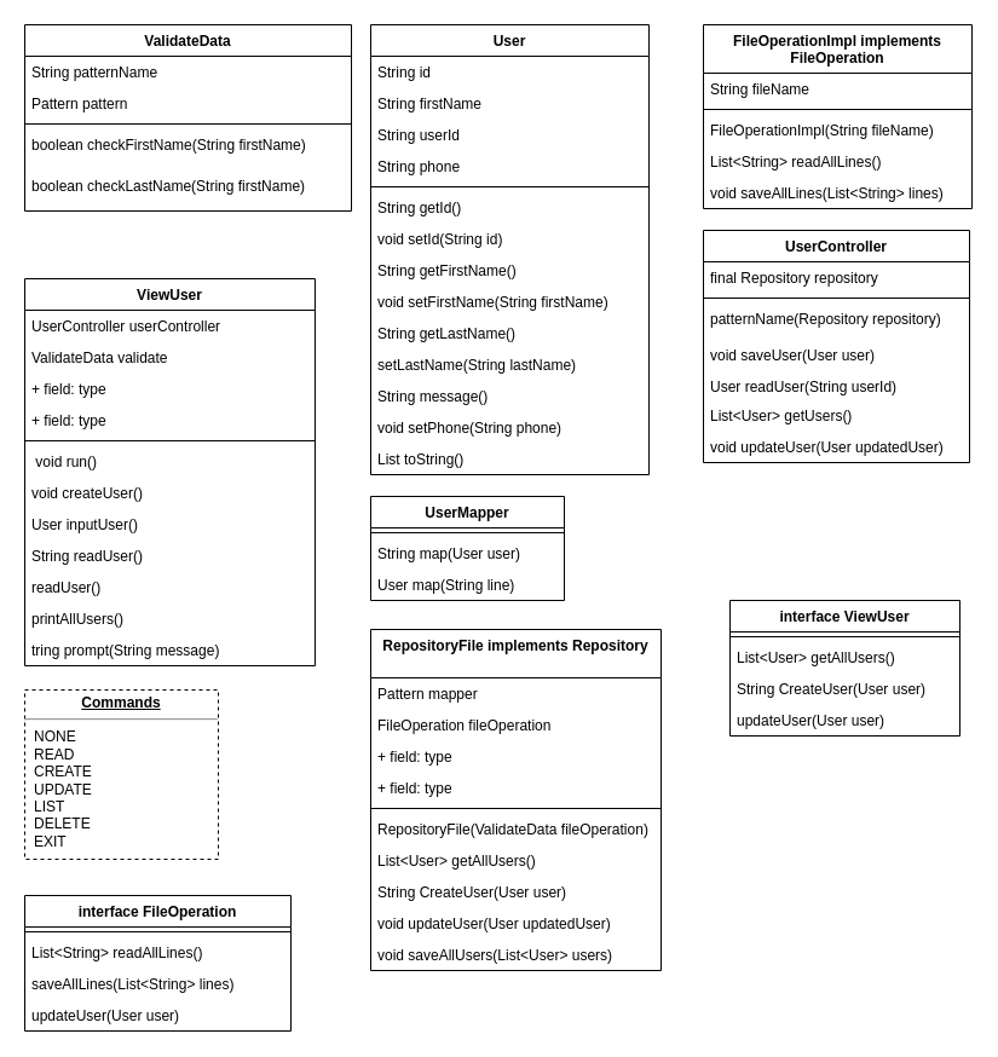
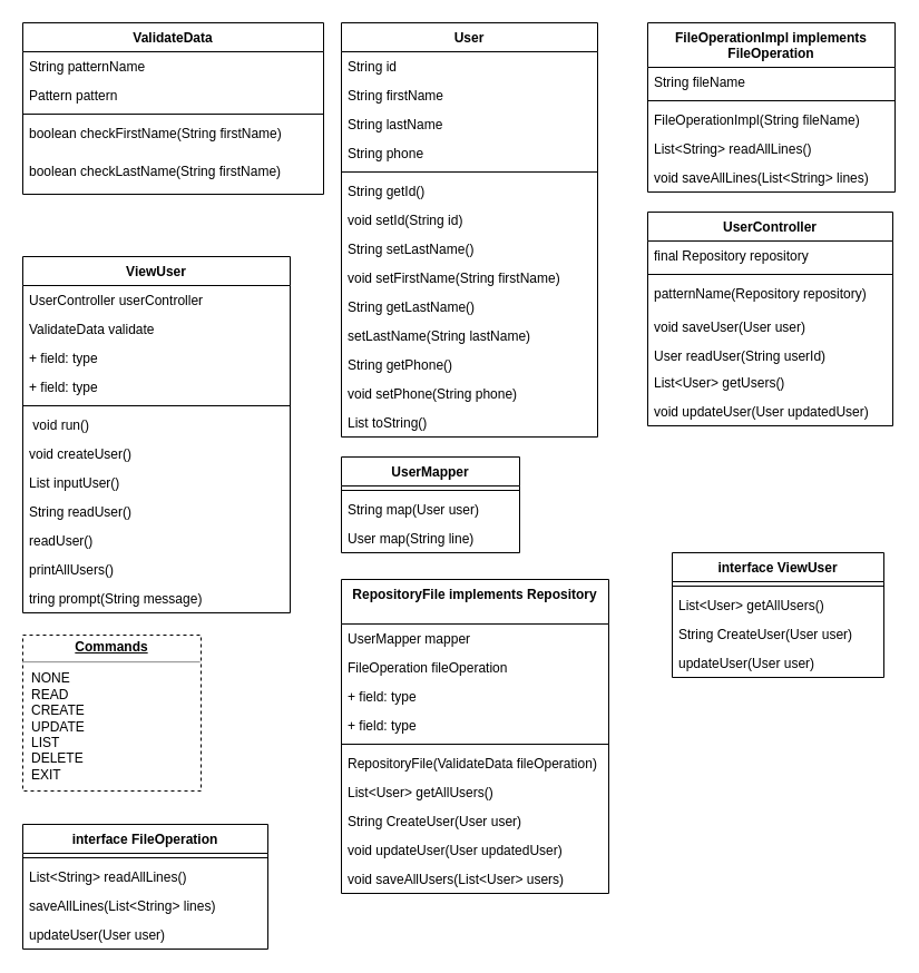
  <mxCell id="0" />
  <mxCell id="1" parent="0" />
  <mxCell id="2" value="ValidateData" style="swimlane;fontStyle=1;align=center;verticalAlign=top;childLayout=stackLayout;horizontal=1;startSize=26;horizontalStack=0;resizeParent=1;resizeParentMax=0;resizeLast=0;collapsible=1;marginBottom=0;whiteSpace=wrap;fillColor=default;fontColor=default;" parent="1" vertex="1"><mxGeometry x="20" y="20" width="270" height="154" as="geometry" /></mxCell>
  <mxCell id="3" value="String patternName" style="text;strokeColor=none;fillColor=none;align=left;verticalAlign=top;spacingLeft=4;spacingRight=4;overflow=hidden;rotatable=0;points=[[0,0.5],[1,0.5]];portConstraint=eastwest;whiteSpace=wrap;" parent="2" vertex="1"><mxGeometry y="26" width="270" height="26" as="geometry" /></mxCell>
  <mxCell id="4" value="Pattern pattern" style="text;strokeColor=none;fillColor=none;align=left;verticalAlign=top;spacingLeft=4;spacingRight=4;overflow=hidden;rotatable=0;points=[[0,0.5],[1,0.5]];portConstraint=eastwest;whiteSpace=wrap;" vertex="1" parent="2"><mxGeometry y="52" width="270" height="26" as="geometry" /></mxCell>
  <mxCell id="5" value="" style="line;strokeWidth=1;fillColor=none;align=left;verticalAlign=middle;spacingTop=-1;spacingLeft=3;spacingRight=3;rotatable=0;labelPosition=right;points=[];portConstraint=eastwest;strokeColor=inherit;" parent="2" vertex="1"><mxGeometry y="78" width="270" height="8" as="geometry" /></mxCell>
  <mxCell id="6" value="boolean checkFirstName(String firstName)" style="text;strokeColor=none;fillColor=none;align=left;verticalAlign=top;spacingLeft=4;spacingRight=4;overflow=hidden;rotatable=0;points=[[0,0.5],[1,0.5]];portConstraint=eastwest;whiteSpace=wrap;" parent="2" vertex="1"><mxGeometry y="86" width="270" height="34" as="geometry" /></mxCell>
  <mxCell id="7" value="boolean checkLastName(String firstName)" style="text;strokeColor=none;fillColor=none;align=left;verticalAlign=top;spacingLeft=4;spacingRight=4;overflow=hidden;rotatable=0;points=[[0,0.5],[1,0.5]];portConstraint=eastwest;whiteSpace=wrap;" vertex="1" parent="2"><mxGeometry y="120" width="270" height="34" as="geometry" /></mxCell>
  <mxCell id="8" value="&lt;p style=&quot;margin:0px;margin-top:4px;text-align:center;text-decoration:underline;&quot;&gt;&lt;b&gt;Commands&lt;/b&gt;&lt;/p&gt;&lt;hr&gt;&lt;p style=&quot;margin:0px;margin-left:8px;&quot;&gt;NONE&lt;/p&gt;&lt;p style=&quot;margin:0px;margin-left:8px;&quot;&gt;READ&lt;/p&gt;&lt;p style=&quot;margin:0px;margin-left:8px;&quot;&gt;CREATE&lt;/p&gt;&lt;p style=&quot;margin:0px;margin-left:8px;&quot;&gt;UPDATE&lt;/p&gt;&lt;p style=&quot;margin:0px;margin-left:8px;&quot;&gt;LIST&lt;/p&gt;&lt;p style=&quot;margin:0px;margin-left:8px;&quot;&gt;DELETE&lt;/p&gt;&lt;p style=&quot;margin:0px;margin-left:8px;&quot;&gt;EXIT&lt;/p&gt;" style="verticalAlign=top;align=left;overflow=fill;fontSize=12;fontFamily=Helvetica;html=1;whiteSpace=wrap;dashed=1;" vertex="1" parent="1"><mxGeometry x="20" y="570" width="160" height="140" as="geometry" /></mxCell>
  <mxCell id="9" value="ViewUser" style="swimlane;fontStyle=1;align=center;verticalAlign=top;childLayout=stackLayout;horizontal=1;startSize=26;horizontalStack=0;resizeParent=1;resizeParentMax=0;resizeLast=0;collapsible=1;marginBottom=0;whiteSpace=wrap;" vertex="1" parent="1"><mxGeometry x="20" y="230" width="240" height="320" as="geometry" /></mxCell>
  <mxCell id="10" value="UserController userController" style="text;strokeColor=none;fillColor=none;align=left;verticalAlign=top;spacingLeft=4;spacingRight=4;overflow=hidden;rotatable=0;points=[[0,0.5],[1,0.5]];portConstraint=eastwest;" vertex="1" parent="9"><mxGeometry y="26" width="240" height="26" as="geometry" /></mxCell>
  <mxCell id="11" value="ValidateData validate" style="text;strokeColor=none;fillColor=none;align=left;verticalAlign=top;spacingLeft=4;spacingRight=4;overflow=hidden;rotatable=0;points=[[0,0.5],[1,0.5]];portConstraint=eastwest;" vertex="1" parent="9"><mxGeometry y="52" width="240" height="26" as="geometry" /></mxCell>
  <mxCell id="12" value="+ field: type" style="text;strokeColor=none;fillColor=none;align=left;verticalAlign=top;spacingLeft=4;spacingRight=4;overflow=hidden;rotatable=0;points=[[0,0.5],[1,0.5]];portConstraint=eastwest;" vertex="1" parent="9"><mxGeometry y="78" width="240" height="26" as="geometry" /></mxCell>
  <mxCell id="13" value="+ field: type" style="text;strokeColor=none;fillColor=none;align=left;verticalAlign=top;spacingLeft=4;spacingRight=4;overflow=hidden;rotatable=0;points=[[0,0.5],[1,0.5]];portConstraint=eastwest;" vertex="1" parent="9"><mxGeometry y="104" width="240" height="26" as="geometry" /></mxCell>
  <mxCell id="14" value="" style="line;strokeWidth=1;fillColor=none;align=left;verticalAlign=middle;spacingTop=-1;spacingLeft=3;spacingRight=3;rotatable=0;labelPosition=right;points=[];portConstraint=eastwest;strokeColor=inherit;" vertex="1" parent="9"><mxGeometry y="130" width="240" height="8" as="geometry" /></mxCell>
  <mxCell id="15" value=" void run()" style="text;strokeColor=none;fillColor=none;align=left;verticalAlign=top;spacingLeft=4;spacingRight=4;overflow=hidden;rotatable=0;points=[[0,0.5],[1,0.5]];portConstraint=eastwest;" vertex="1" parent="9"><mxGeometry y="138" width="240" height="26" as="geometry" /></mxCell>
  <mxCell id="16" value="void createUser()" style="text;strokeColor=none;fillColor=none;align=left;verticalAlign=top;spacingLeft=4;spacingRight=4;overflow=hidden;rotatable=0;points=[[0,0.5],[1,0.5]];portConstraint=eastwest;" vertex="1" parent="9"><mxGeometry y="164" width="240" height="26" as="geometry" /></mxCell>
- <mxCell id="17" value="User inputUser()" style="text;strokeColor=none;fillColor=none;align=left;verticalAlign=top;spacingLeft=4;spacingRight=4;overflow=hidden;rotatable=0;points=[[0,0.5],[1,0.5]];portConstraint=eastwest;" vertex="1" parent="9"><mxGeometry y="190" width="240" height="26" as="geometry" /></mxCell>
+ <mxCell id="17" value="List inputUser()" style="text;strokeColor=none;fillColor=none;align=left;verticalAlign=top;spacingLeft=4;spacingRight=4;overflow=hidden;rotatable=0;points=[[0,0.5],[1,0.5]];portConstraint=eastwest;" vertex="1" parent="9"><mxGeometry y="190" width="240" height="26" as="geometry" /></mxCell>
  <mxCell id="18" value="String readUser()" style="text;strokeColor=none;fillColor=none;align=left;verticalAlign=top;spacingLeft=4;spacingRight=4;overflow=hidden;rotatable=0;points=[[0,0.5],[1,0.5]];portConstraint=eastwest;" vertex="1" parent="9"><mxGeometry y="216" width="240" height="26" as="geometry" /></mxCell>
  <mxCell id="19" value="readUser()" style="text;strokeColor=none;fillColor=none;align=left;verticalAlign=top;spacingLeft=4;spacingRight=4;overflow=hidden;rotatable=0;points=[[0,0.5],[1,0.5]];portConstraint=eastwest;" vertex="1" parent="9"><mxGeometry y="242" width="240" height="26" as="geometry" /></mxCell>
  <mxCell id="20" value="printAllUsers()" style="text;strokeColor=none;fillColor=none;align=left;verticalAlign=top;spacingLeft=4;spacingRight=4;overflow=hidden;rotatable=0;points=[[0,0.5],[1,0.5]];portConstraint=eastwest;" vertex="1" parent="9"><mxGeometry y="268" width="240" height="26" as="geometry" /></mxCell>
  <mxCell id="21" value="tring prompt(String message)" style="text;strokeColor=none;fillColor=none;align=left;verticalAlign=top;spacingLeft=4;spacingRight=4;overflow=hidden;rotatable=0;points=[[0,0.5],[1,0.5]];portConstraint=eastwest;" vertex="1" parent="9"><mxGeometry y="294" width="240" height="26" as="geometry" /></mxCell>
  <mxCell id="22" value="User" style="swimlane;fontStyle=1;align=center;verticalAlign=top;childLayout=stackLayout;horizontal=1;startSize=26;horizontalStack=0;resizeParent=1;resizeParentMax=0;resizeLast=0;collapsible=1;marginBottom=0;" vertex="1" parent="1"><mxGeometry x="306" y="20" width="230" height="372" as="geometry" /></mxCell>
  <mxCell id="23" value="String id" style="text;strokeColor=none;fillColor=none;align=left;verticalAlign=top;spacingLeft=4;spacingRight=4;overflow=hidden;rotatable=0;points=[[0,0.5],[1,0.5]];portConstraint=eastwest;" vertex="1" parent="22"><mxGeometry y="26" width="230" height="26" as="geometry" /></mxCell>
  <mxCell id="24" value="String firstName" style="text;strokeColor=none;fillColor=none;align=left;verticalAlign=top;spacingLeft=4;spacingRight=4;overflow=hidden;rotatable=0;points=[[0,0.5],[1,0.5]];portConstraint=eastwest;" vertex="1" parent="22"><mxGeometry y="52" width="230" height="26" as="geometry" /></mxCell>
- <mxCell id="25" value="String userId" style="text;strokeColor=none;fillColor=none;align=left;verticalAlign=top;spacingLeft=4;spacingRight=4;overflow=hidden;rotatable=0;points=[[0,0.5],[1,0.5]];portConstraint=eastwest;" vertex="1" parent="22"><mxGeometry y="78" width="230" height="26" as="geometry" /></mxCell>
+ <mxCell id="25" value="String lastName" style="text;strokeColor=none;fillColor=none;align=left;verticalAlign=top;spacingLeft=4;spacingRight=4;overflow=hidden;rotatable=0;points=[[0,0.5],[1,0.5]];portConstraint=eastwest;" vertex="1" parent="22"><mxGeometry y="78" width="230" height="26" as="geometry" /></mxCell>
  <mxCell id="26" value="String phone" style="text;strokeColor=none;fillColor=none;align=left;verticalAlign=top;spacingLeft=4;spacingRight=4;overflow=hidden;rotatable=0;points=[[0,0.5],[1,0.5]];portConstraint=eastwest;" vertex="1" parent="22"><mxGeometry y="104" width="230" height="26" as="geometry" /></mxCell>
  <mxCell id="27" value="" style="line;strokeWidth=1;fillColor=none;align=left;verticalAlign=middle;spacingTop=-1;spacingLeft=3;spacingRight=3;rotatable=0;labelPosition=right;points=[];portConstraint=eastwest;strokeColor=inherit;" vertex="1" parent="22"><mxGeometry y="130" width="230" height="8" as="geometry" /></mxCell>
  <mxCell id="28" value="String getId()" style="text;strokeColor=none;fillColor=none;align=left;verticalAlign=top;spacingLeft=4;spacingRight=4;overflow=hidden;rotatable=0;points=[[0,0.5],[1,0.5]];portConstraint=eastwest;" vertex="1" parent="22"><mxGeometry y="138" width="230" height="26" as="geometry" /></mxCell>
  <mxCell id="29" value=" void setId(String id)" style="text;strokeColor=none;fillColor=none;align=left;verticalAlign=top;spacingLeft=4;spacingRight=4;overflow=hidden;rotatable=0;points=[[0,0.5],[1,0.5]];portConstraint=eastwest;" vertex="1" parent="22"><mxGeometry y="164" width="230" height="26" as="geometry" /></mxCell>
- <mxCell id="30" value="String getFirstName()" style="text;strokeColor=none;fillColor=none;align=left;verticalAlign=top;spacingLeft=4;spacingRight=4;overflow=hidden;rotatable=0;points=[[0,0.5],[1,0.5]];portConstraint=eastwest;" vertex="1" parent="22"><mxGeometry y="190" width="230" height="26" as="geometry" /></mxCell>
+ <mxCell id="30" value="String setLastName()" style="text;strokeColor=none;fillColor=none;align=left;verticalAlign=top;spacingLeft=4;spacingRight=4;overflow=hidden;rotatable=0;points=[[0,0.5],[1,0.5]];portConstraint=eastwest;" vertex="1" parent="22"><mxGeometry y="190" width="230" height="26" as="geometry" /></mxCell>
  <mxCell id="31" value="void setFirstName(String firstName)" style="text;strokeColor=none;fillColor=none;align=left;verticalAlign=top;spacingLeft=4;spacingRight=4;overflow=hidden;rotatable=0;points=[[0,0.5],[1,0.5]];portConstraint=eastwest;" vertex="1" parent="22"><mxGeometry y="216" width="230" height="26" as="geometry" /></mxCell>
  <mxCell id="32" value="String getLastName()" style="text;strokeColor=none;fillColor=none;align=left;verticalAlign=top;spacingLeft=4;spacingRight=4;overflow=hidden;rotatable=0;points=[[0,0.5],[1,0.5]];portConstraint=eastwest;" vertex="1" parent="22"><mxGeometry y="242" width="230" height="26" as="geometry" /></mxCell>
  <mxCell id="33" value="setLastName(String lastName)" style="text;strokeColor=none;fillColor=none;align=left;verticalAlign=top;spacingLeft=4;spacingRight=4;overflow=hidden;rotatable=0;points=[[0,0.5],[1,0.5]];portConstraint=eastwest;" vertex="1" parent="22"><mxGeometry y="268" width="230" height="26" as="geometry" /></mxCell>
- <mxCell id="34" value="String message()" style="text;strokeColor=none;fillColor=none;align=left;verticalAlign=top;spacingLeft=4;spacingRight=4;overflow=hidden;rotatable=0;points=[[0,0.5],[1,0.5]];portConstraint=eastwest;" vertex="1" parent="22"><mxGeometry y="294" width="230" height="26" as="geometry" /></mxCell>
+ <mxCell id="34" value="String getPhone()" style="text;strokeColor=none;fillColor=none;align=left;verticalAlign=top;spacingLeft=4;spacingRight=4;overflow=hidden;rotatable=0;points=[[0,0.5],[1,0.5]];portConstraint=eastwest;" vertex="1" parent="22"><mxGeometry y="294" width="230" height="26" as="geometry" /></mxCell>
  <mxCell id="35" value="void setPhone(String phone)" style="text;strokeColor=none;fillColor=none;align=left;verticalAlign=top;spacingLeft=4;spacingRight=4;overflow=hidden;rotatable=0;points=[[0,0.5],[1,0.5]];portConstraint=eastwest;" vertex="1" parent="22"><mxGeometry y="320" width="230" height="26" as="geometry" /></mxCell>
  <mxCell id="36" value="List toString()" style="text;strokeColor=none;fillColor=none;align=left;verticalAlign=top;spacingLeft=4;spacingRight=4;overflow=hidden;rotatable=0;points=[[0,0.5],[1,0.5]];portConstraint=eastwest;" vertex="1" parent="22"><mxGeometry y="346" width="230" height="26" as="geometry" /></mxCell>
  <mxCell id="37" value="UserController" style="swimlane;fontStyle=1;align=center;verticalAlign=top;childLayout=stackLayout;horizontal=1;startSize=26;horizontalStack=0;resizeParent=1;resizeParentMax=0;resizeLast=0;collapsible=1;marginBottom=0;whiteSpace=wrap;" vertex="1" parent="1"><mxGeometry x="581" y="190" width="220" height="192" as="geometry" /></mxCell>
  <mxCell id="38" value="final Repository repository" style="text;strokeColor=none;fillColor=none;align=left;verticalAlign=top;spacingLeft=4;spacingRight=4;overflow=hidden;rotatable=0;points=[[0,0.5],[1,0.5]];portConstraint=eastwest;whiteSpace=wrap;" vertex="1" parent="37"><mxGeometry y="26" width="220" height="26" as="geometry" /></mxCell>
  <mxCell id="39" value="" style="line;strokeWidth=1;fillColor=none;align=left;verticalAlign=middle;spacingTop=-1;spacingLeft=3;spacingRight=3;rotatable=0;labelPosition=right;points=[];portConstraint=eastwest;strokeColor=inherit;" vertex="1" parent="37"><mxGeometry y="52" width="220" height="8" as="geometry" /></mxCell>
  <mxCell id="40" value="patternName(Repository repository)" style="text;strokeColor=none;fillColor=none;align=left;verticalAlign=top;spacingLeft=4;spacingRight=4;overflow=hidden;rotatable=0;points=[[0,0.5],[1,0.5]];portConstraint=eastwest;whiteSpace=wrap;" vertex="1" parent="37"><mxGeometry y="60" width="220" height="30" as="geometry" /></mxCell>
  <mxCell id="41" value="void saveUser(User user)" style="text;strokeColor=none;fillColor=none;align=left;verticalAlign=top;spacingLeft=4;spacingRight=4;overflow=hidden;rotatable=0;points=[[0,0.5],[1,0.5]];portConstraint=eastwest;whiteSpace=wrap;" vertex="1" parent="37"><mxGeometry y="90" width="220" height="26" as="geometry" /></mxCell>
  <mxCell id="42" value="User readUser(String userId)" style="text;strokeColor=none;fillColor=none;align=left;verticalAlign=top;spacingLeft=4;spacingRight=4;overflow=hidden;rotatable=0;points=[[0,0.5],[1,0.5]];portConstraint=eastwest;whiteSpace=wrap;" vertex="1" parent="37"><mxGeometry y="116" width="220" height="24" as="geometry" /></mxCell>
  <mxCell id="43" value="List&lt;User&gt; getUsers()    " style="text;strokeColor=none;fillColor=none;align=left;verticalAlign=top;spacingLeft=4;spacingRight=4;overflow=hidden;rotatable=0;points=[[0,0.5],[1,0.5]];portConstraint=eastwest;whiteSpace=wrap;" vertex="1" parent="37"><mxGeometry y="140" width="220" height="26" as="geometry" /></mxCell>
  <mxCell id="44" value="void updateUser(User updatedUser)" style="text;strokeColor=none;fillColor=none;align=left;verticalAlign=top;spacingLeft=4;spacingRight=4;overflow=hidden;rotatable=0;points=[[0,0.5],[1,0.5]];portConstraint=eastwest;whiteSpace=wrap;" vertex="1" parent="37"><mxGeometry y="166" width="220" height="26" as="geometry" /></mxCell>
  <mxCell id="45" value="RepositoryFile implements Repository" style="swimlane;fontStyle=1;align=center;verticalAlign=top;childLayout=stackLayout;horizontal=1;startSize=40;horizontalStack=0;resizeParent=1;resizeParentMax=0;resizeLast=0;collapsible=1;marginBottom=0;whiteSpace=wrap;" vertex="1" parent="1"><mxGeometry x="306" y="520" width="240" height="282" as="geometry" /></mxCell>
- <mxCell id="46" value="Pattern mapper    " style="text;strokeColor=none;fillColor=none;align=left;verticalAlign=top;spacingLeft=4;spacingRight=4;overflow=hidden;rotatable=0;points=[[0,0.5],[1,0.5]];portConstraint=eastwest;" vertex="1" parent="45"><mxGeometry y="40" width="240" height="26" as="geometry" /></mxCell>
+ <mxCell id="46" value="UserMapper mapper    " style="text;strokeColor=none;fillColor=none;align=left;verticalAlign=top;spacingLeft=4;spacingRight=4;overflow=hidden;rotatable=0;points=[[0,0.5],[1,0.5]];portConstraint=eastwest;" vertex="1" parent="45"><mxGeometry y="40" width="240" height="26" as="geometry" /></mxCell>
  <mxCell id="47" value="FileOperation fileOperation" style="text;strokeColor=none;fillColor=none;align=left;verticalAlign=top;spacingLeft=4;spacingRight=4;overflow=hidden;rotatable=0;points=[[0,0.5],[1,0.5]];portConstraint=eastwest;" vertex="1" parent="45"><mxGeometry y="66" width="240" height="26" as="geometry" /></mxCell>
  <mxCell id="48" value="+ field: type" style="text;strokeColor=none;fillColor=none;align=left;verticalAlign=top;spacingLeft=4;spacingRight=4;overflow=hidden;rotatable=0;points=[[0,0.5],[1,0.5]];portConstraint=eastwest;" vertex="1" parent="45"><mxGeometry y="92" width="240" height="26" as="geometry" /></mxCell>
  <mxCell id="49" value="+ field: type" style="text;strokeColor=none;fillColor=none;align=left;verticalAlign=top;spacingLeft=4;spacingRight=4;overflow=hidden;rotatable=0;points=[[0,0.5],[1,0.5]];portConstraint=eastwest;" vertex="1" parent="45"><mxGeometry y="118" width="240" height="26" as="geometry" /></mxCell>
  <mxCell id="50" value="" style="line;strokeWidth=1;fillColor=none;align=left;verticalAlign=middle;spacingTop=-1;spacingLeft=3;spacingRight=3;rotatable=0;labelPosition=right;points=[];portConstraint=eastwest;strokeColor=inherit;" vertex="1" parent="45"><mxGeometry y="144" width="240" height="8" as="geometry" /></mxCell>
  <mxCell id="51" value="RepositoryFile(ValidateData fileOperation)" style="text;strokeColor=none;fillColor=none;align=left;verticalAlign=top;spacingLeft=4;spacingRight=4;overflow=hidden;rotatable=0;points=[[0,0.5],[1,0.5]];portConstraint=eastwest;" vertex="1" parent="45"><mxGeometry y="152" width="240" height="26" as="geometry" /></mxCell>
  <mxCell id="52" value="List&lt;User&gt; getAllUsers()" style="text;strokeColor=none;fillColor=none;align=left;verticalAlign=top;spacingLeft=4;spacingRight=4;overflow=hidden;rotatable=0;points=[[0,0.5],[1,0.5]];portConstraint=eastwest;" vertex="1" parent="45"><mxGeometry y="178" width="240" height="26" as="geometry" /></mxCell>
  <mxCell id="53" value="String CreateUser(User user)    " style="text;strokeColor=none;fillColor=none;align=left;verticalAlign=top;spacingLeft=4;spacingRight=4;overflow=hidden;rotatable=0;points=[[0,0.5],[1,0.5]];portConstraint=eastwest;" vertex="1" parent="45"><mxGeometry y="204" width="240" height="26" as="geometry" /></mxCell>
  <mxCell id="54" value="void updateUser(User updatedUser)" style="text;strokeColor=none;fillColor=none;align=left;verticalAlign=top;spacingLeft=4;spacingRight=4;overflow=hidden;rotatable=0;points=[[0,0.5],[1,0.5]];portConstraint=eastwest;" vertex="1" parent="45"><mxGeometry y="230" width="240" height="26" as="geometry" /></mxCell>
  <mxCell id="55" value="void saveAllUsers(List&lt;User&gt; users)" style="text;strokeColor=none;fillColor=none;align=left;verticalAlign=top;spacingLeft=4;spacingRight=4;overflow=hidden;rotatable=0;points=[[0,0.5],[1,0.5]];portConstraint=eastwest;" vertex="1" parent="45"><mxGeometry y="256" width="240" height="26" as="geometry" /></mxCell>
  <mxCell id="56" value="UserMapper" style="swimlane;fontStyle=1;align=center;verticalAlign=top;childLayout=stackLayout;horizontal=1;startSize=26;horizontalStack=0;resizeParent=1;resizeParentMax=0;resizeLast=0;collapsible=1;marginBottom=0;" vertex="1" parent="1"><mxGeometry x="306" y="410" width="160" height="86" as="geometry" /></mxCell>
  <mxCell id="57" value="" style="line;strokeWidth=1;fillColor=none;align=left;verticalAlign=middle;spacingTop=-1;spacingLeft=3;spacingRight=3;rotatable=0;labelPosition=right;points=[];portConstraint=eastwest;strokeColor=inherit;" vertex="1" parent="56"><mxGeometry y="26" width="160" height="8" as="geometry" /></mxCell>
  <mxCell id="58" value="String map(User user)" style="text;strokeColor=none;fillColor=none;align=left;verticalAlign=top;spacingLeft=4;spacingRight=4;overflow=hidden;rotatable=0;points=[[0,0.5],[1,0.5]];portConstraint=eastwest;" vertex="1" parent="56"><mxGeometry y="34" width="160" height="26" as="geometry" /></mxCell>
  <mxCell id="59" value="User map(String line)" style="text;strokeColor=none;fillColor=none;align=left;verticalAlign=top;spacingLeft=4;spacingRight=4;overflow=hidden;rotatable=0;points=[[0,0.5],[1,0.5]];portConstraint=eastwest;" vertex="1" parent="56"><mxGeometry y="60" width="160" height="26" as="geometry" /></mxCell>
  <mxCell id="60" value="FileOperationImpl implements FileOperation" style="swimlane;fontStyle=1;align=center;verticalAlign=top;childLayout=stackLayout;horizontal=1;startSize=40;horizontalStack=0;resizeParent=1;resizeParentMax=0;resizeLast=0;collapsible=1;marginBottom=0;whiteSpace=wrap;" vertex="1" parent="1"><mxGeometry x="581" y="20" width="222" height="152" as="geometry" /></mxCell>
  <mxCell id="61" value="String fileName" style="text;strokeColor=none;fillColor=none;align=left;verticalAlign=top;spacingLeft=4;spacingRight=4;overflow=hidden;rotatable=0;points=[[0,0.5],[1,0.5]];portConstraint=eastwest;" vertex="1" parent="60"><mxGeometry y="40" width="222" height="26" as="geometry" /></mxCell>
  <mxCell id="62" value="" style="line;strokeWidth=1;fillColor=none;align=left;verticalAlign=middle;spacingTop=-1;spacingLeft=3;spacingRight=3;rotatable=0;labelPosition=right;points=[];portConstraint=eastwest;strokeColor=inherit;" vertex="1" parent="60"><mxGeometry y="66" width="222" height="8" as="geometry" /></mxCell>
  <mxCell id="63" value="FileOperationImpl(String fileName)" style="text;strokeColor=none;fillColor=none;align=left;verticalAlign=top;spacingLeft=4;spacingRight=4;overflow=hidden;rotatable=0;points=[[0,0.5],[1,0.5]];portConstraint=eastwest;" vertex="1" parent="60"><mxGeometry y="74" width="222" height="26" as="geometry" /></mxCell>
  <mxCell id="64" value="List&lt;String&gt; readAllLines()" style="text;strokeColor=none;fillColor=none;align=left;verticalAlign=top;spacingLeft=4;spacingRight=4;overflow=hidden;rotatable=0;points=[[0,0.5],[1,0.5]];portConstraint=eastwest;" vertex="1" parent="60"><mxGeometry y="100" width="222" height="26" as="geometry" /></mxCell>
  <mxCell id="65" value="void saveAllLines(List&lt;String&gt; lines)" style="text;strokeColor=none;fillColor=none;align=left;verticalAlign=top;spacingLeft=4;spacingRight=4;overflow=hidden;rotatable=0;points=[[0,0.5],[1,0.5]];portConstraint=eastwest;" vertex="1" parent="60"><mxGeometry y="126" width="222" height="26" as="geometry" /></mxCell>
  <mxCell id="66" value="interface ViewUser" style="swimlane;fontStyle=1;align=center;verticalAlign=top;childLayout=stackLayout;horizontal=1;startSize=26;horizontalStack=0;resizeParent=1;resizeParentMax=0;resizeLast=0;collapsible=1;marginBottom=0;whiteSpace=wrap;html=1;" vertex="1" parent="1"><mxGeometry x="603" y="496" width="190" height="112" as="geometry" /></mxCell>
  <mxCell id="67" value="" style="line;strokeWidth=1;fillColor=none;align=left;verticalAlign=middle;spacingTop=-1;spacingLeft=3;spacingRight=3;rotatable=0;labelPosition=right;points=[];portConstraint=eastwest;strokeColor=inherit;" vertex="1" parent="66"><mxGeometry y="26" width="190" height="8" as="geometry" /></mxCell>
  <mxCell id="68" value="List&lt;User&gt; getAllUsers()" style="text;strokeColor=none;fillColor=none;align=left;verticalAlign=top;spacingLeft=4;spacingRight=4;overflow=hidden;rotatable=0;points=[[0,0.5],[1,0.5]];portConstraint=eastwest;" vertex="1" parent="66"><mxGeometry y="34" width="190" height="26" as="geometry" /></mxCell>
  <mxCell id="69" value="String CreateUser(User user)" style="text;strokeColor=none;fillColor=none;align=left;verticalAlign=top;spacingLeft=4;spacingRight=4;overflow=hidden;rotatable=0;points=[[0,0.5],[1,0.5]];portConstraint=eastwest;" vertex="1" parent="66"><mxGeometry y="60" width="190" height="26" as="geometry" /></mxCell>
  <mxCell id="70" value="updateUser(User user)" style="text;strokeColor=none;fillColor=none;align=left;verticalAlign=top;spacingLeft=4;spacingRight=4;overflow=hidden;rotatable=0;points=[[0,0.5],[1,0.5]];portConstraint=eastwest;" vertex="1" parent="66"><mxGeometry y="86" width="190" height="26" as="geometry" /></mxCell>
  <mxCell id="71" value="interface FileOperation" style="swimlane;fontStyle=1;align=center;verticalAlign=top;childLayout=stackLayout;horizontal=1;startSize=26;horizontalStack=0;resizeParent=1;resizeParentMax=0;resizeLast=0;collapsible=1;marginBottom=0;whiteSpace=wrap;" vertex="1" parent="1"><mxGeometry x="20" y="740" width="220" height="112" as="geometry" /></mxCell>
  <mxCell id="72" value="" style="line;strokeWidth=1;fillColor=none;align=left;verticalAlign=middle;spacingTop=-1;spacingLeft=3;spacingRight=3;rotatable=0;labelPosition=right;points=[];portConstraint=eastwest;strokeColor=inherit;" vertex="1" parent="71"><mxGeometry y="26" width="220" height="8" as="geometry" /></mxCell>
  <mxCell id="73" value="List&lt;String&gt; readAllLines()" style="text;strokeColor=none;fillColor=none;align=left;verticalAlign=top;spacingLeft=4;spacingRight=4;overflow=hidden;rotatable=0;points=[[0,0.5],[1,0.5]];portConstraint=eastwest;" vertex="1" parent="71"><mxGeometry y="34" width="220" height="26" as="geometry" /></mxCell>
  <mxCell id="74" value="saveAllLines(List&lt;String&gt; lines)" style="text;strokeColor=none;fillColor=none;align=left;verticalAlign=top;spacingLeft=4;spacingRight=4;overflow=hidden;rotatable=0;points=[[0,0.5],[1,0.5]];portConstraint=eastwest;" vertex="1" parent="71"><mxGeometry y="60" width="220" height="26" as="geometry" /></mxCell>
  <mxCell id="75" value="updateUser(User user)" style="text;strokeColor=none;fillColor=none;align=left;verticalAlign=top;spacingLeft=4;spacingRight=4;overflow=hidden;rotatable=0;points=[[0,0.5],[1,0.5]];portConstraint=eastwest;" vertex="1" parent="71"><mxGeometry y="86" width="220" height="26" as="geometry" /></mxCell>
